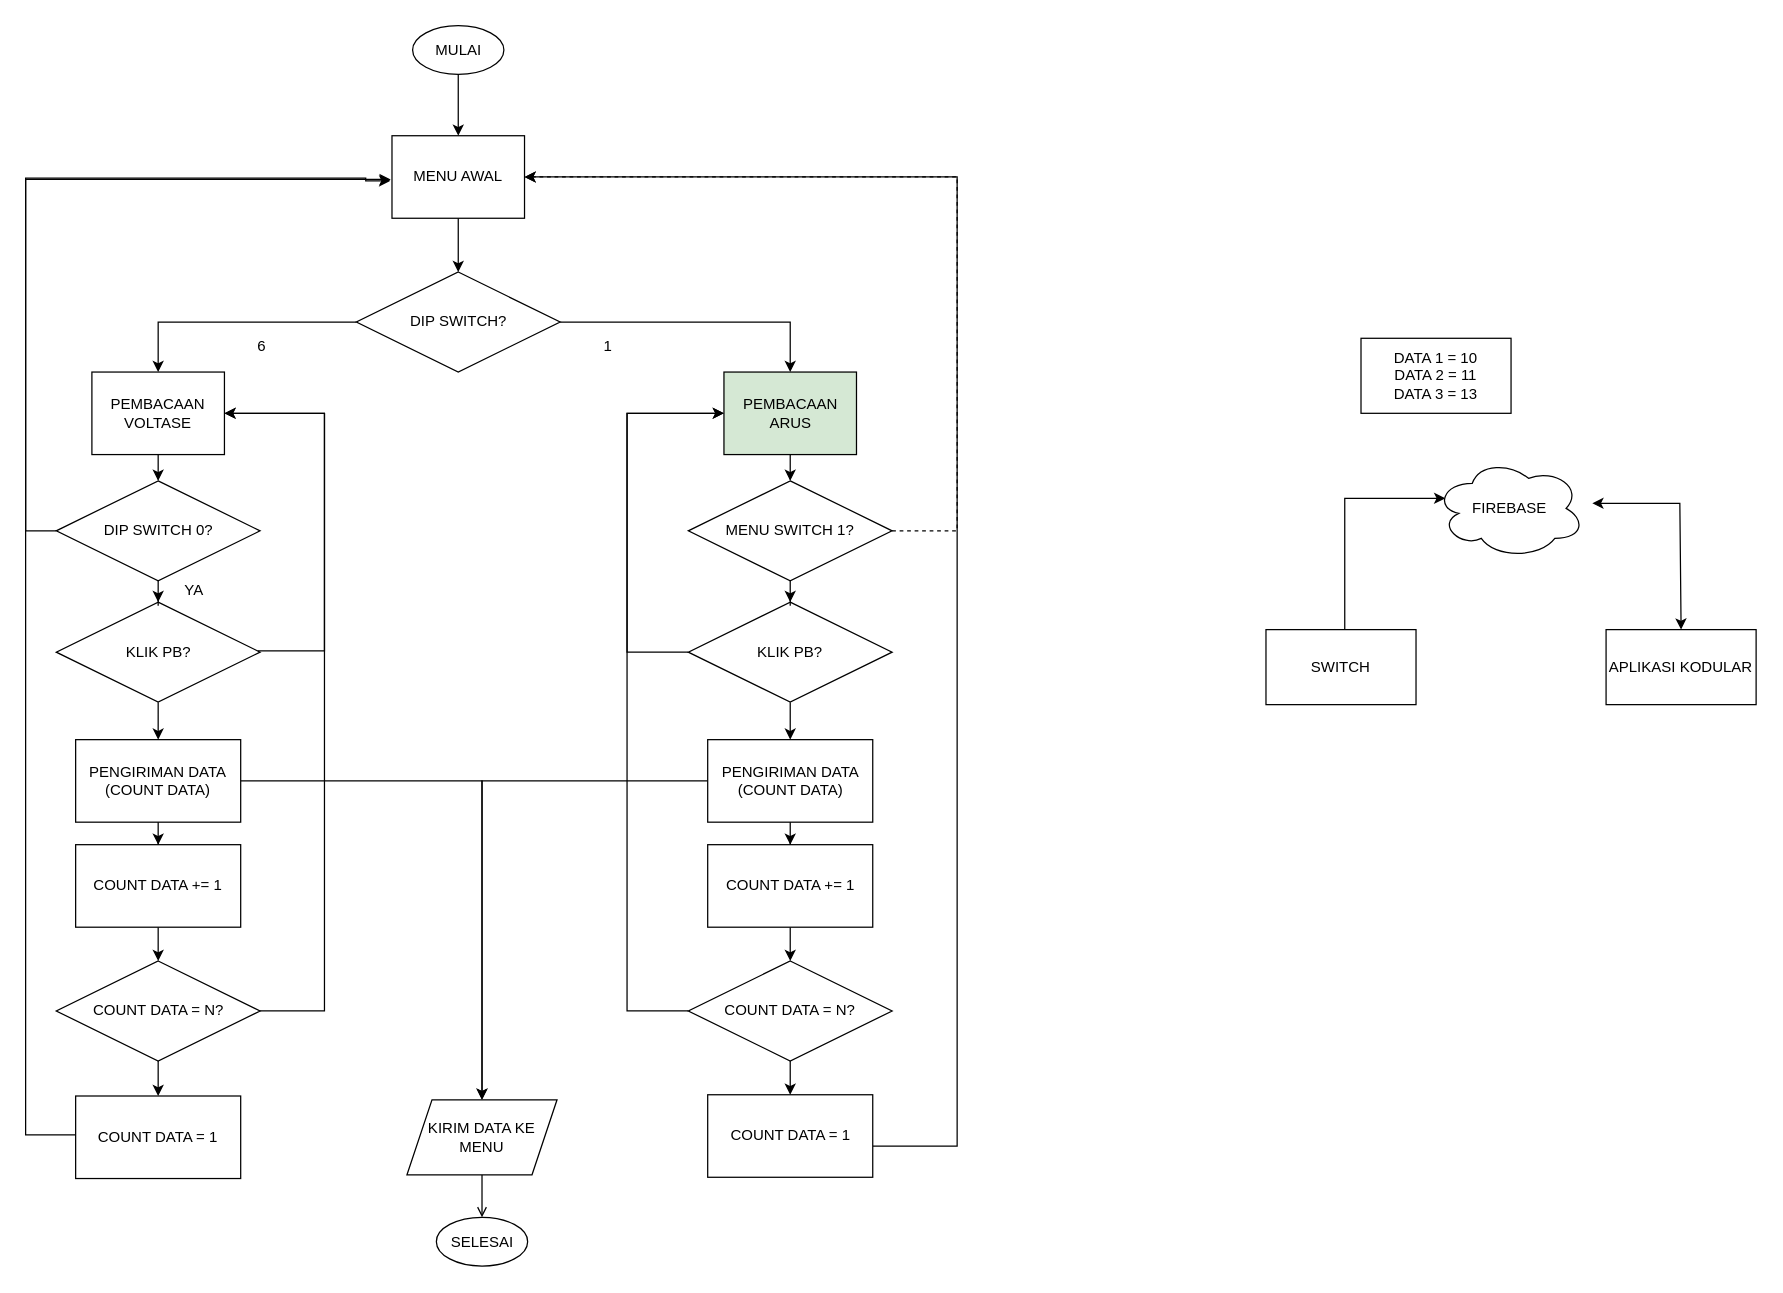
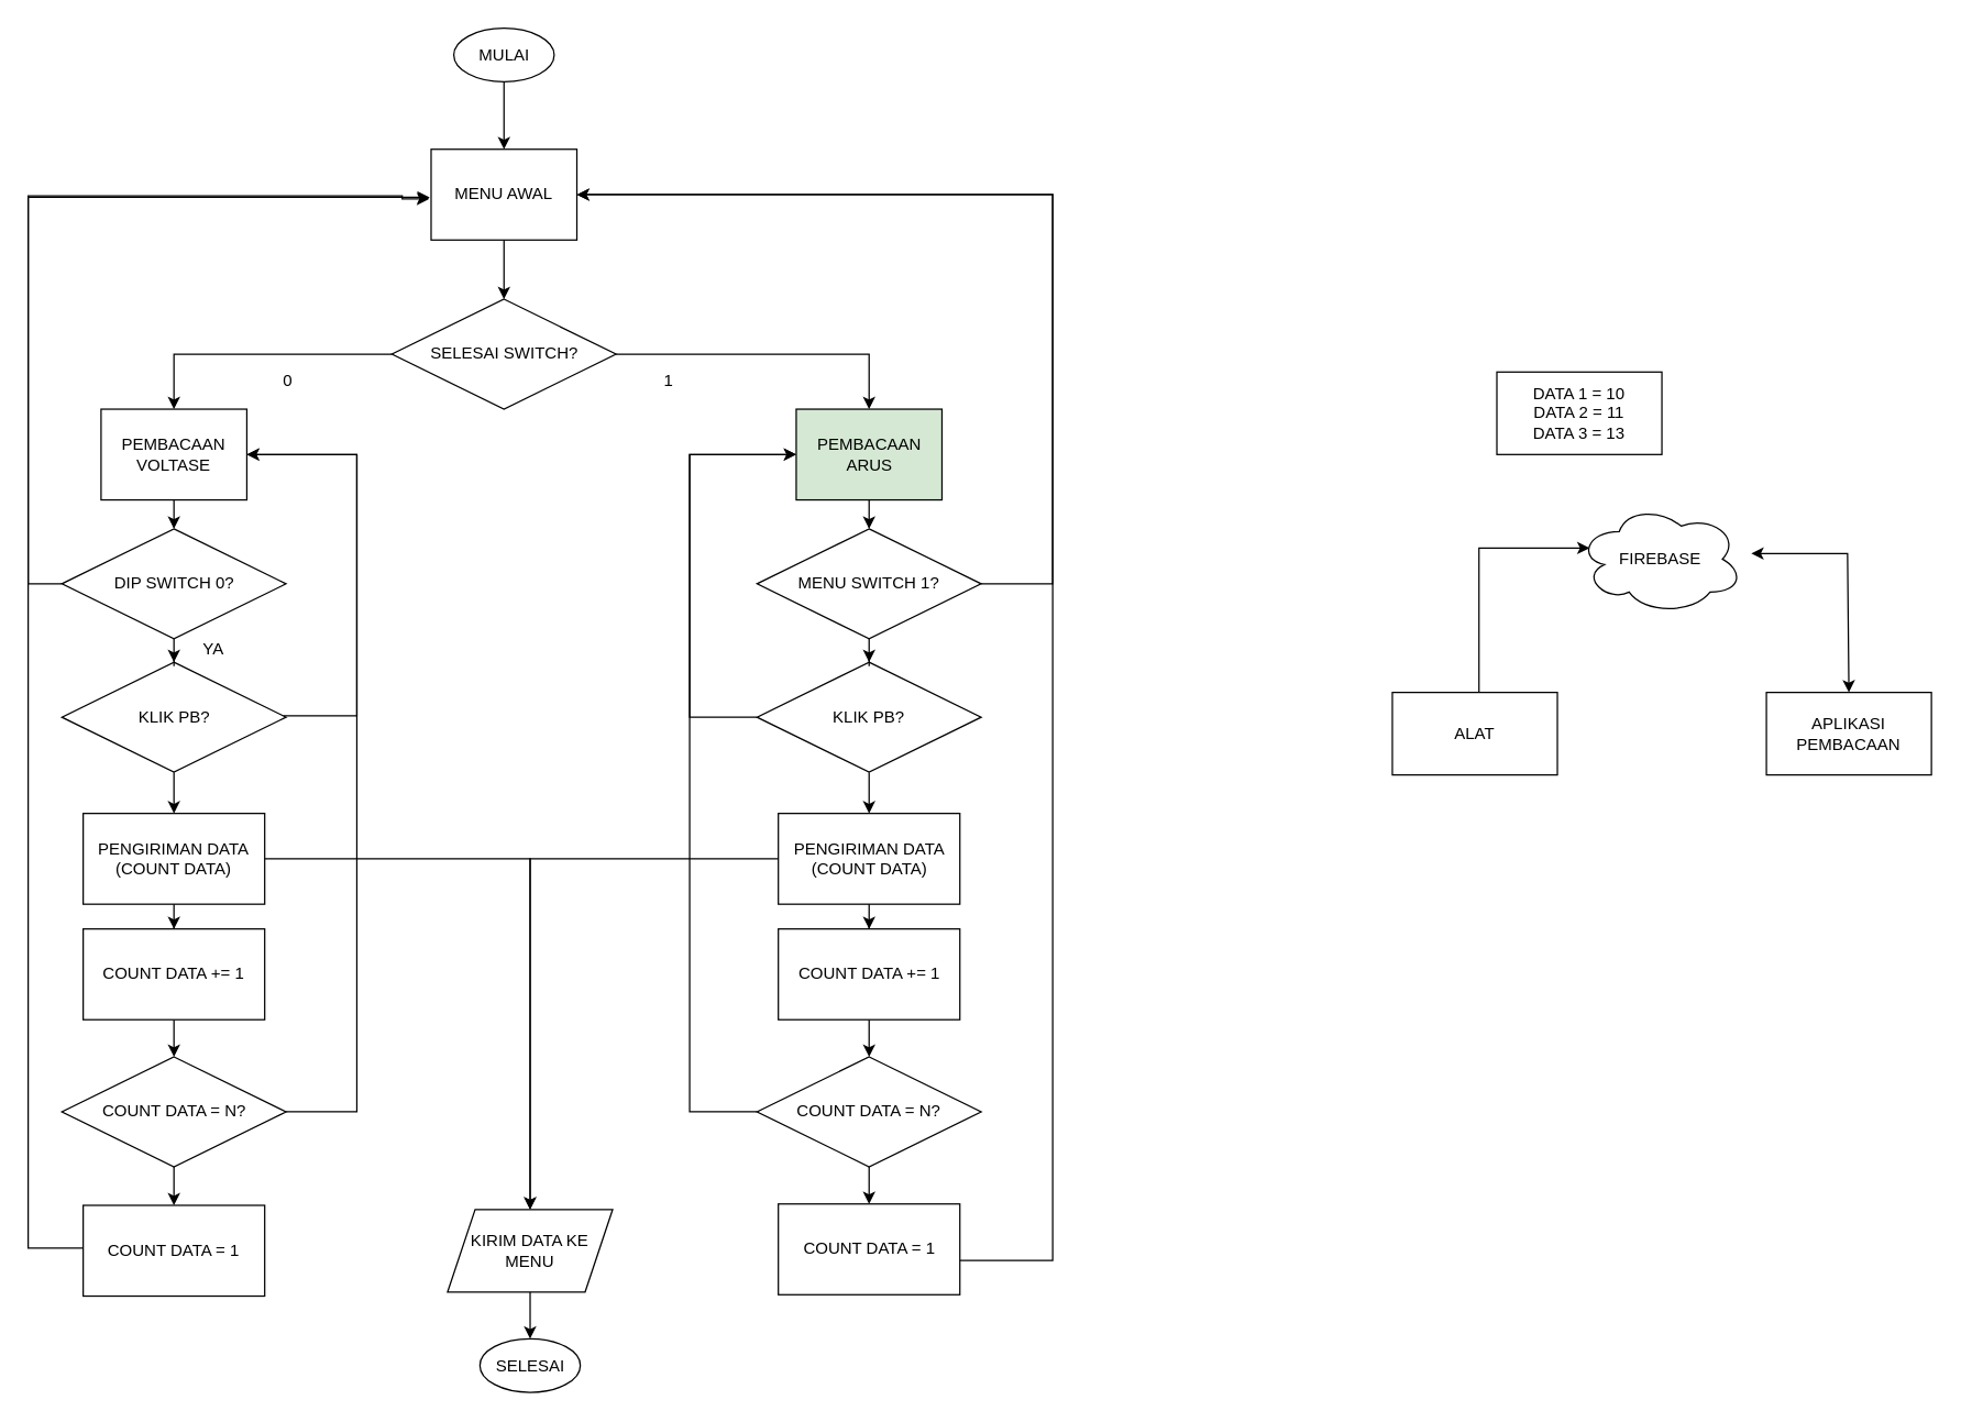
  <mxCell id="0" />
  <mxCell id="1" parent="0" />
  <mxCell id="2" value="" style="edgeStyle=orthogonalEdgeStyle;rounded=0;orthogonalLoop=1;jettySize=auto;html=1;" edge="1" parent="1" source="3" target="32"><mxGeometry relative="1" as="geometry" /></mxCell>
  <mxCell id="3" value="PEMBACAAN VOLTASE" style="rounded=0;whiteSpace=wrap;html=1;" vertex="1" parent="1"><mxGeometry x="73" y="297" width="106" height="66" as="geometry" /></mxCell>
  <mxCell id="4" value="" style="edgeStyle=orthogonalEdgeStyle;rounded=0;orthogonalLoop=1;jettySize=auto;html=1;" edge="1" parent="1" source="6" target="23"><mxGeometry relative="1" as="geometry" /></mxCell>
  <mxCell id="5" style="edgeStyle=orthogonalEdgeStyle;rounded=0;orthogonalLoop=1;jettySize=auto;html=1;entryX=0.5;entryY=0;entryDx=0;entryDy=0;" edge="1" parent="1" source="6" target="52"><mxGeometry relative="1" as="geometry" /></mxCell>
  <mxCell id="6" value="PENGIRIMAN DATA (COUNT DATA)" style="rounded=0;whiteSpace=wrap;html=1;" vertex="1" parent="1"><mxGeometry x="60" y="591" width="132" height="66" as="geometry" /></mxCell>
  <mxCell id="7" style="edgeStyle=orthogonalEdgeStyle;rounded=0;orthogonalLoop=1;jettySize=auto;html=1;entryX=0.5;entryY=0;entryDx=0;entryDy=0;" edge="1" parent="1" source="9" target="3"><mxGeometry relative="1" as="geometry" /></mxCell>
  <mxCell id="8" style="edgeStyle=orthogonalEdgeStyle;rounded=0;orthogonalLoop=1;jettySize=auto;html=1;entryX=0.5;entryY=0;entryDx=0;entryDy=0;" edge="1" parent="1" source="9" target="34"><mxGeometry relative="1" as="geometry" /></mxCell>
- <mxCell id="9" value="DIP SWITCH?" style="rhombus;whiteSpace=wrap;html=1;" vertex="1" parent="1"><mxGeometry x="284.5" y="217" width="163" height="80" as="geometry" /></mxCell>
+ <mxCell id="9" value="SELESAI SWITCH?" style="rhombus;whiteSpace=wrap;html=1;" vertex="1" parent="1"><mxGeometry x="284.5" y="217" width="163" height="80" as="geometry" /></mxCell>
  <mxCell id="10" value="1" style="text;html=1;strokeColor=none;fillColor=none;align=center;verticalAlign=middle;whiteSpace=wrap;rounded=0;" vertex="1" parent="1"><mxGeometry x="456" y="262" width="60" height="30" as="geometry" /></mxCell>
- <mxCell id="11" value="6" style="text;html=1;strokeColor=none;fillColor=none;align=center;verticalAlign=middle;whiteSpace=wrap;rounded=0;" vertex="1" parent="1"><mxGeometry x="179" y="262" width="60" height="30" as="geometry" /></mxCell>
+ <mxCell id="11" value="0" style="text;html=1;strokeColor=none;fillColor=none;align=center;verticalAlign=middle;whiteSpace=wrap;rounded=0;" vertex="1" parent="1"><mxGeometry x="179" y="262" width="60" height="30" as="geometry" /></mxCell>
  <mxCell id="12" value="DATA 1 = 10&lt;br&gt;DATA 2 = 11&lt;br&gt;DATA 3 = 13" style="rounded=0;whiteSpace=wrap;html=1;" vertex="1" parent="1"><mxGeometry x="1088" y="270" width="120" height="60" as="geometry" /></mxCell>
  <mxCell id="13" style="edgeStyle=orthogonalEdgeStyle;rounded=0;orthogonalLoop=1;jettySize=auto;html=1;entryX=1;entryY=0.5;entryDx=0;entryDy=0;" edge="1" parent="1" source="15" target="3"><mxGeometry relative="1" as="geometry"><Array as="points"><mxPoint x="259" y="520" /><mxPoint x="259" y="330" /></Array></mxGeometry></mxCell>
  <mxCell id="14" value="" style="edgeStyle=orthogonalEdgeStyle;rounded=0;orthogonalLoop=1;jettySize=auto;html=1;" edge="1" parent="1" source="15" target="6"><mxGeometry relative="1" as="geometry" /></mxCell>
  <mxCell id="15" value="KLIK PB?" style="rhombus;whiteSpace=wrap;html=1;" vertex="1" parent="1"><mxGeometry x="44.5" y="481" width="163" height="80" as="geometry" /></mxCell>
  <mxCell id="16" style="edgeStyle=orthogonalEdgeStyle;rounded=0;orthogonalLoop=1;jettySize=auto;html=1;entryX=0.07;entryY=0.4;entryDx=0;entryDy=0;entryPerimeter=0;" edge="1" parent="1" source="17" target="18"><mxGeometry relative="1" as="geometry"><Array as="points"><mxPoint x="1075" y="398" /></Array></mxGeometry></mxCell>
- <mxCell id="17" value="SWITCH" style="rounded=0;whiteSpace=wrap;html=1;" vertex="1" parent="1"><mxGeometry x="1012" y="503" width="120" height="60" as="geometry" /></mxCell>
+ <mxCell id="17" value="ALAT" style="rounded=0;whiteSpace=wrap;html=1;" vertex="1" parent="1"><mxGeometry x="1012" y="503" width="120" height="60" as="geometry" /></mxCell>
  <mxCell id="18" value="FIREBASE" style="ellipse;shape=cloud;whiteSpace=wrap;html=1;" vertex="1" parent="1"><mxGeometry x="1147" y="366" width="120" height="80" as="geometry" /></mxCell>
- <mxCell id="19" value="APLIKASI KODULAR" style="rounded=0;whiteSpace=wrap;html=1;" vertex="1" parent="1"><mxGeometry x="1284" y="503" width="120" height="60" as="geometry" /></mxCell>
+ <mxCell id="19" value="APLIKASI PEMBACAAN" style="rounded=0;whiteSpace=wrap;html=1;" vertex="1" parent="1"><mxGeometry x="1284" y="503" width="120" height="60" as="geometry" /></mxCell>
  <mxCell id="20" value="" style="endArrow=classic;startArrow=classic;html=1;rounded=0;exitX=0.5;exitY=0;exitDx=0;exitDy=0;" edge="1" parent="1" source="19"><mxGeometry width="50" height="50" relative="1" as="geometry"><mxPoint x="1368" y="448" as="sourcePoint" /><mxPoint x="1273" y="402" as="targetPoint" /><Array as="points"><mxPoint x="1343" y="402" /></Array></mxGeometry></mxCell>
  <mxCell id="21" style="edgeStyle=orthogonalEdgeStyle;rounded=0;orthogonalLoop=1;jettySize=auto;html=1;entryX=1;entryY=0.5;entryDx=0;entryDy=0;exitX=1;exitY=0.5;exitDx=0;exitDy=0;" edge="1" parent="1" source="25" target="3"><mxGeometry relative="1" as="geometry"><Array as="points"><mxPoint x="259" y="808" /><mxPoint x="259" y="330" /></Array></mxGeometry></mxCell>
  <mxCell id="22" value="" style="edgeStyle=orthogonalEdgeStyle;rounded=0;orthogonalLoop=1;jettySize=auto;html=1;" edge="1" parent="1" source="23" target="25"><mxGeometry relative="1" as="geometry" /></mxCell>
  <mxCell id="23" value="COUNT DATA += 1" style="rounded=0;whiteSpace=wrap;html=1;" vertex="1" parent="1"><mxGeometry x="60" y="675" width="132" height="66" as="geometry" /></mxCell>
  <mxCell id="24" value="" style="edgeStyle=orthogonalEdgeStyle;rounded=0;orthogonalLoop=1;jettySize=auto;html=1;" edge="1" parent="1" source="25" target="27"><mxGeometry relative="1" as="geometry" /></mxCell>
  <mxCell id="25" value="COUNT DATA = N?" style="rhombus;whiteSpace=wrap;html=1;" vertex="1" parent="1"><mxGeometry x="44.5" y="768" width="163" height="80" as="geometry" /></mxCell>
  <mxCell id="26" style="edgeStyle=orthogonalEdgeStyle;rounded=0;orthogonalLoop=1;jettySize=auto;html=1;entryX=-0.013;entryY=0.547;entryDx=0;entryDy=0;entryPerimeter=0;" edge="1" parent="1" source="27" target="29"><mxGeometry relative="1" as="geometry"><mxPoint x="304.571" y="136" as="targetPoint" /><Array as="points"><mxPoint x="20" y="907" /><mxPoint x="20" y="142" /><mxPoint x="292" y="142" /><mxPoint x="292" y="144" /></Array></mxGeometry></mxCell>
  <mxCell id="27" value="COUNT DATA = 1" style="rounded=0;whiteSpace=wrap;html=1;" vertex="1" parent="1"><mxGeometry x="60" y="876" width="132" height="66" as="geometry" /></mxCell>
  <mxCell id="28" value="" style="edgeStyle=orthogonalEdgeStyle;rounded=0;orthogonalLoop=1;jettySize=auto;html=1;" edge="1" parent="1" source="29" target="9"><mxGeometry relative="1" as="geometry" /></mxCell>
  <mxCell id="29" value="MENU AWAL" style="rounded=0;whiteSpace=wrap;html=1;" vertex="1" parent="1"><mxGeometry x="313" y="108" width="106" height="66" as="geometry" /></mxCell>
  <mxCell id="30" style="edgeStyle=orthogonalEdgeStyle;rounded=0;orthogonalLoop=1;jettySize=auto;html=1;" edge="1" parent="1" source="32" target="15"><mxGeometry relative="1" as="geometry" /></mxCell>
  <mxCell id="31" style="edgeStyle=orthogonalEdgeStyle;rounded=0;orthogonalLoop=1;jettySize=auto;html=1;" edge="1" parent="1" source="32"><mxGeometry relative="1" as="geometry"><mxPoint x="312" y="143" as="targetPoint" /><Array as="points"><mxPoint x="20" y="424" /><mxPoint x="20" y="143" /></Array></mxGeometry></mxCell>
  <mxCell id="32" value="DIP SWITCH 0?" style="rhombus;whiteSpace=wrap;html=1;" vertex="1" parent="1"><mxGeometry x="44.5" y="384" width="163" height="80" as="geometry" /></mxCell>
  <mxCell id="33" value="" style="edgeStyle=orthogonalEdgeStyle;rounded=0;orthogonalLoop=1;jettySize=auto;html=1;" edge="1" parent="1" source="34" target="50"><mxGeometry relative="1" as="geometry" /></mxCell>
  <mxCell id="34" value="PEMBACAAN ARUS" style="rounded=0;whiteSpace=wrap;html=1;fillColor=#d5e8d4;" vertex="1" parent="1"><mxGeometry x="578.5" y="297" width="106" height="66" as="geometry" /></mxCell>
  <mxCell id="35" value="" style="edgeStyle=orthogonalEdgeStyle;rounded=0;orthogonalLoop=1;jettySize=auto;html=1;" edge="1" parent="1" source="37" target="42"><mxGeometry relative="1" as="geometry" /></mxCell>
  <mxCell id="36" style="edgeStyle=orthogonalEdgeStyle;rounded=0;orthogonalLoop=1;jettySize=auto;html=1;entryX=0.5;entryY=0;entryDx=0;entryDy=0;" edge="1" parent="1" source="37" target="52"><mxGeometry relative="1" as="geometry" /></mxCell>
  <mxCell id="37" value="PENGIRIMAN DATA (COUNT DATA)" style="rounded=0;whiteSpace=wrap;html=1;" vertex="1" parent="1"><mxGeometry x="565.5" y="591" width="132" height="66" as="geometry" /></mxCell>
  <mxCell id="38" value="" style="edgeStyle=orthogonalEdgeStyle;rounded=0;orthogonalLoop=1;jettySize=auto;html=1;" edge="1" parent="1" source="40" target="37"><mxGeometry relative="1" as="geometry" /></mxCell>
  <mxCell id="39" style="edgeStyle=orthogonalEdgeStyle;rounded=0;orthogonalLoop=1;jettySize=auto;html=1;entryX=0;entryY=0.5;entryDx=0;entryDy=0;" edge="1" parent="1" source="40" target="34"><mxGeometry relative="1" as="geometry"><Array as="points"><mxPoint x="501" y="521" /><mxPoint x="501" y="330" /></Array></mxGeometry></mxCell>
  <mxCell id="40" value="KLIK PB?" style="rhombus;whiteSpace=wrap;html=1;" vertex="1" parent="1"><mxGeometry x="550" y="481" width="163" height="80" as="geometry" /></mxCell>
  <mxCell id="41" value="" style="edgeStyle=orthogonalEdgeStyle;rounded=0;orthogonalLoop=1;jettySize=auto;html=1;" edge="1" parent="1" source="42" target="45"><mxGeometry relative="1" as="geometry" /></mxCell>
  <mxCell id="42" value="COUNT DATA += 1" style="rounded=0;whiteSpace=wrap;html=1;" vertex="1" parent="1"><mxGeometry x="565.5" y="675" width="132" height="66" as="geometry" /></mxCell>
  <mxCell id="43" value="" style="edgeStyle=orthogonalEdgeStyle;rounded=0;orthogonalLoop=1;jettySize=auto;html=1;" edge="1" parent="1" source="45" target="47"><mxGeometry relative="1" as="geometry" /></mxCell>
  <mxCell id="44" style="edgeStyle=orthogonalEdgeStyle;rounded=0;orthogonalLoop=1;jettySize=auto;html=1;entryX=0;entryY=0.5;entryDx=0;entryDy=0;" edge="1" parent="1" source="45" target="34"><mxGeometry relative="1" as="geometry"><Array as="points"><mxPoint x="501" y="808" /><mxPoint x="501" y="330" /></Array></mxGeometry></mxCell>
  <mxCell id="45" value="COUNT DATA = N?" style="rhombus;whiteSpace=wrap;html=1;" vertex="1" parent="1"><mxGeometry x="550" y="768" width="163" height="80" as="geometry" /></mxCell>
  <mxCell id="46" style="edgeStyle=orthogonalEdgeStyle;rounded=0;orthogonalLoop=1;jettySize=auto;html=1;entryX=1;entryY=0.5;entryDx=0;entryDy=0;" edge="1" parent="1" source="47" target="29"><mxGeometry relative="1" as="geometry"><Array as="points"><mxPoint x="765" y="916" /><mxPoint x="765" y="141" /></Array></mxGeometry></mxCell>
  <mxCell id="47" value="COUNT DATA = 1" style="rounded=0;whiteSpace=wrap;html=1;" vertex="1" parent="1"><mxGeometry x="565.5" y="875" width="132" height="66" as="geometry" /></mxCell>
  <mxCell id="48" style="edgeStyle=orthogonalEdgeStyle;rounded=0;orthogonalLoop=1;jettySize=auto;html=1;" edge="1" parent="1" source="50" target="40"><mxGeometry relative="1" as="geometry" /></mxCell>
- <mxCell id="49" style="edgeStyle=orthogonalEdgeStyle;rounded=0;orthogonalLoop=1;jettySize=auto;html=1;entryX=1;entryY=0.5;entryDx=0;entryDy=0;dashed=1;" edge="1" parent="1" source="50" target="29"><mxGeometry relative="1" as="geometry"><Array as="points"><mxPoint x="765" y="424" /><mxPoint x="765" y="141" /></Array></mxGeometry></mxCell>
+ <mxCell id="49" style="edgeStyle=orthogonalEdgeStyle;rounded=0;orthogonalLoop=1;jettySize=auto;html=1;entryX=1;entryY=0.5;entryDx=0;entryDy=0;" edge="1" parent="1" source="50" target="29"><mxGeometry relative="1" as="geometry"><Array as="points"><mxPoint x="765" y="424" /><mxPoint x="765" y="141" /></Array></mxGeometry></mxCell>
  <mxCell id="50" value="MENU SWITCH 1?" style="rhombus;whiteSpace=wrap;html=1;" vertex="1" parent="1"><mxGeometry x="550" y="384" width="163" height="80" as="geometry" /></mxCell>
- <mxCell id="51" value="" style="edgeStyle=orthogonalEdgeStyle;rounded=0;orthogonalLoop=1;jettySize=auto;html=1;endArrow=open;" edge="1" parent="1" source="52" target="53"><mxGeometry relative="1" as="geometry" /></mxCell>
+ <mxCell id="51" value="" style="edgeStyle=orthogonalEdgeStyle;rounded=0;orthogonalLoop=1;jettySize=auto;html=1;" edge="1" parent="1" source="52" target="53"><mxGeometry relative="1" as="geometry" /></mxCell>
  <mxCell id="52" value="KIRIM DATA KE MENU" style="shape=parallelogram;perimeter=parallelogramPerimeter;whiteSpace=wrap;html=1;fixedSize=1;" vertex="1" parent="1"><mxGeometry x="325" y="879" width="120" height="60" as="geometry" /></mxCell>
  <mxCell id="53" value="SELESAI" style="ellipse;whiteSpace=wrap;html=1;" vertex="1" parent="1"><mxGeometry x="348.5" y="973" width="73" height="39" as="geometry" /></mxCell>
  <mxCell id="54" value="" style="edgeStyle=orthogonalEdgeStyle;rounded=0;orthogonalLoop=1;jettySize=auto;html=1;" edge="1" parent="1" source="55" target="29"><mxGeometry relative="1" as="geometry" /></mxCell>
  <mxCell id="55" value="MULAI" style="ellipse;whiteSpace=wrap;html=1;" vertex="1" parent="1"><mxGeometry x="329.5" y="20" width="73" height="39" as="geometry" /></mxCell>
  <mxCell id="56" value="YA" style="text;html=1;strokeColor=none;fillColor=none;align=center;verticalAlign=middle;whiteSpace=wrap;rounded=0;" vertex="1" parent="1"><mxGeometry x="125" y="457" width="60" height="30" as="geometry" /></mxCell>
